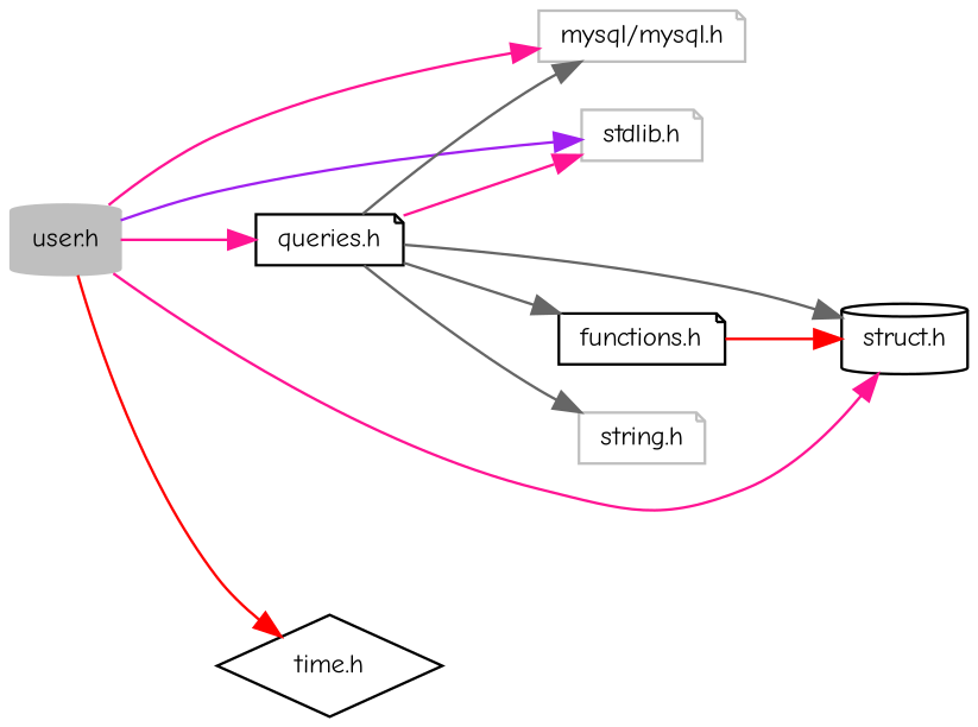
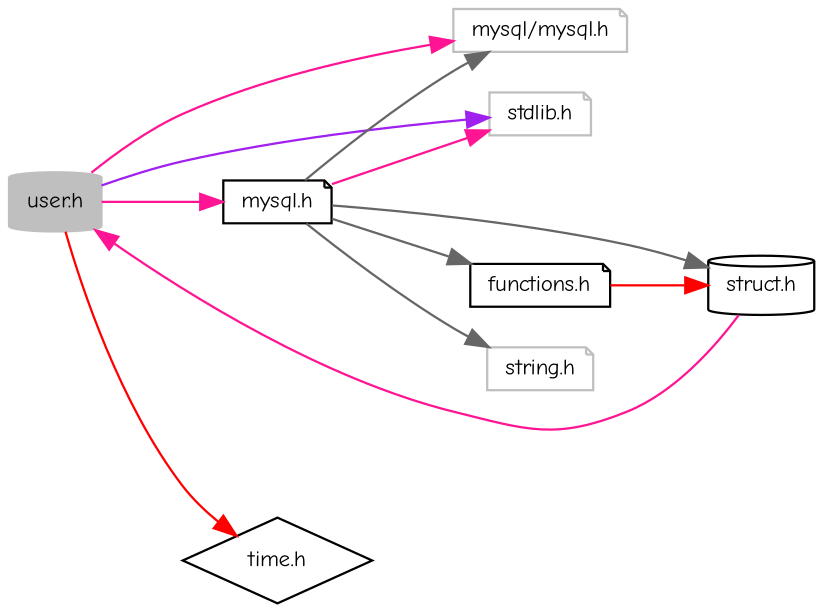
  digraph {
    fontname="Comic Neue"
    rankdir=LR
    node [color=grey75 fillcolor=white fontname="Comic Neue" fontsize=10 shape=note style=filled]
    edge [color=deeppink fontname="Comic Neue" fontsize=10 labelfontname=Helvetica labelfontsize=10 style=solid]
    n1 [fillcolor=grey75 fontcolor=black height=0.2 label="user.h" shape=cylinder width=0.4]
    n2 [height=0.2 label="mysql/mysql.h" width=0.4]
    n3 [height=0.2 label="stdlib.h" width=0.4]
    n4 [color=black height=0.2 label="time.h" shape=diamond width=0.4]
    n5 [color=black height=0.2 label="struct.h" shape=cylinder width=0.4]
-   n6 [color=black height=0.2 label="queries.h" width=0.4]
+   n6 [color=black height=0.2 label="mysql.h" width=0.4]
    n7 [height=0.2 label="string.h" width=0.4]
    n8 [color=black height=0.2 label="functions.h" width=0.4]
    n1 -> n2
    n1 -> n3 [color=purple]
    n1 -> n4 [color=red]
-   n1 -> n5
+   n5 -> n1
    n1 -> n6
    n6 -> n2 [color=gray40]
    n6 -> n3
    n6 -> n5 [color=gray40]
    n6 -> n7 [color=gray40]
    n6 -> n8 [color=gray40]
    n8 -> n5 [color=red]
  }
